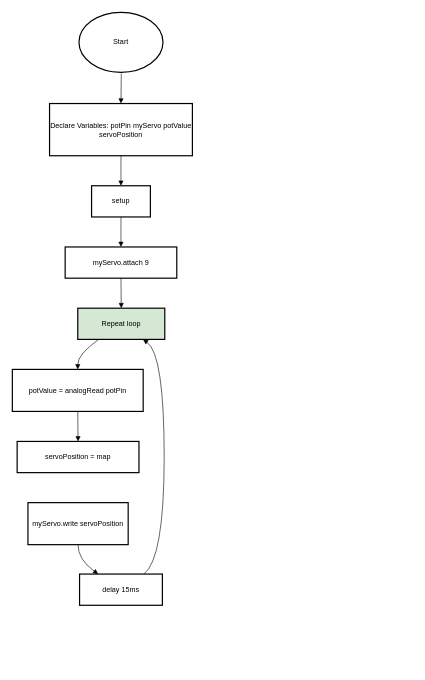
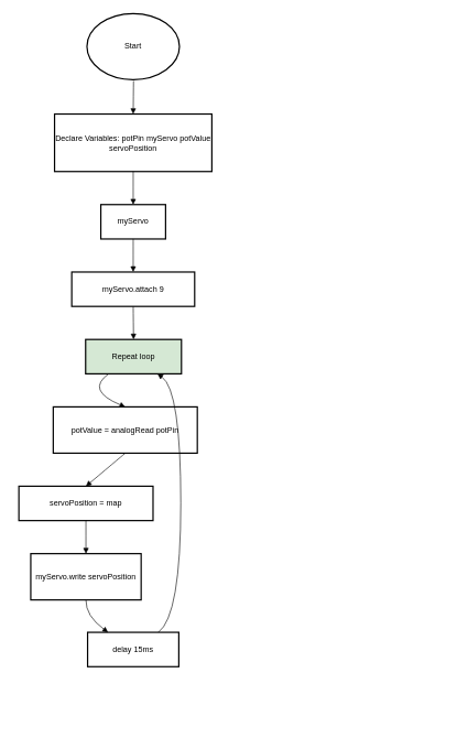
  <mxCell id="0" />
  <mxCell id="1" parent="0" />
  <mxCell id="2" value="" style="curved=1;startArrow=none;endArrow=block;exitX=1;exitY=0.23;entryX=1;entryY=0.66;rounded=0;" edge="1" parent="1"><mxGeometry relative="1" as="geometry"><Array as="points"><mxPoint x="686" y="1111" /><mxPoint x="686" y="404" /></Array><mxPoint x="505.455" y="346.045" as="targetPoint" /></mxGeometry></mxCell>
  <mxCell id="3" value="Declare Variables: potPin myServo potValue servoPosition" style="whiteSpace=wrap;strokeWidth=2;" vertex="1" parent="1"><mxGeometry x="82" y="172" width="238" height="87" as="geometry" /></mxCell>
- <mxCell id="4" value="setup" style="whiteSpace=wrap;strokeWidth=2;" vertex="1" parent="1"><mxGeometry x="152" y="309" width="98" height="52" as="geometry" /></mxCell>
+ <mxCell id="4" value="myServo" style="whiteSpace=wrap;strokeWidth=2;" vertex="1" parent="1"><mxGeometry x="152" y="309" width="98" height="52" as="geometry" /></mxCell>
  <mxCell id="5" value="myServo.attach 9" style="whiteSpace=wrap;strokeWidth=2;" vertex="1" parent="1"><mxGeometry x="108" y="411" width="186" height="52" as="geometry" /></mxCell>
  <mxCell id="6" value="Repeat loop" style="whiteSpace=wrap;strokeWidth=2;fillColor=#d5e8d4;" vertex="1" parent="1"><mxGeometry x="129" y="513" width="145" height="52" as="geometry" /></mxCell>
- <mxCell id="7" value="potValue = analogRead potPin" style="whiteSpace=wrap;strokeWidth=2;" vertex="1" parent="1"><mxGeometry x="20" y="615" width="218" height="70" as="geometry" /></mxCell>
+ <mxCell id="7" value="potValue = analogRead potPin" style="whiteSpace=wrap;strokeWidth=2;" vertex="1" parent="1"><mxGeometry x="80" y="615" width="218" height="70" as="geometry" /></mxCell>
  <mxCell id="8" value="servoPosition = map" style="whiteSpace=wrap;strokeWidth=2;" vertex="1" parent="1"><mxGeometry x="28" y="735" width="203" height="52" as="geometry" /></mxCell>
  <mxCell id="9" value="myServo.write servoPosition" style="whiteSpace=wrap;strokeWidth=2;" vertex="1" parent="1"><mxGeometry x="46" y="837" width="167" height="70" as="geometry" /></mxCell>
  <mxCell id="10" value="delay 15ms" style="whiteSpace=wrap;strokeWidth=2;" vertex="1" parent="1"><mxGeometry x="132" y="956" width="138" height="52" as="geometry" /></mxCell>
  <mxCell id="11" value="" style="curved=1;startArrow=none;endArrow=block;exitX=0.5;exitY=1;entryX=0.5;entryY=0;rounded=0;" edge="1" parent="1" target="3"><mxGeometry relative="1" as="geometry"><Array as="points" /><mxPoint x="201.5" y="122" as="sourcePoint" /></mxGeometry></mxCell>
  <mxCell id="12" value="" style="curved=1;startArrow=none;endArrow=block;exitX=0.5;exitY=1;entryX=0.5;entryY=0;rounded=0;" edge="1" parent="1" source="3" target="4"><mxGeometry relative="1" as="geometry"><Array as="points" /></mxGeometry></mxCell>
  <mxCell id="13" value="" style="curved=1;startArrow=none;endArrow=block;exitX=0.5;exitY=1;entryX=0.5;entryY=0;rounded=0;" edge="1" parent="1" source="4" target="5"><mxGeometry relative="1" as="geometry"><Array as="points" /></mxGeometry></mxCell>
  <mxCell id="14" value="" style="curved=1;startArrow=none;endArrow=block;exitX=0.5;exitY=1;entryX=0.5;entryY=0;rounded=0;" edge="1" parent="1" source="5" target="6"><mxGeometry relative="1" as="geometry"><Array as="points" /></mxGeometry></mxCell>
  <mxCell id="15" value="" style="curved=1;startArrow=none;endArrow=block;exitX=0.24;exitY=1;entryX=0.5;entryY=0;rounded=0;" edge="1" parent="1" source="6" target="7"><mxGeometry relative="1" as="geometry"><Array as="points"><mxPoint x="129" y="590" /></Array></mxGeometry></mxCell>
  <mxCell id="16" value="" style="curved=1;startArrow=none;endArrow=block;exitX=0.5;exitY=1;entryX=0.5;entryY=0;rounded=0;" edge="1" parent="1" source="7" target="8"><mxGeometry relative="1" as="geometry"><Array as="points" /></mxGeometry></mxCell>
+ <mxCell id="17" value="" style="curved=1;startArrow=none;endArrow=block;exitX=0.5;exitY=1;entryX=0.5;entryY=0;rounded=0;" edge="1" parent="1" source="8" target="9"><mxGeometry relative="1" as="geometry"><Array as="points" /></mxGeometry></mxCell>
  <mxCell id="18" value="" style="curved=1;startArrow=none;endArrow=block;exitX=0.5;exitY=0.99;entryX=0.23;entryY=0.01;rounded=0;" edge="1" parent="1" source="9" target="10"><mxGeometry relative="1" as="geometry"><Array as="points"><mxPoint x="129" y="931" /></Array></mxGeometry></mxCell>
  <mxCell id="19" value="" style="curved=1;startArrow=none;endArrow=block;exitX=0.77;exitY=0.01;entryX=0.75;entryY=1;rounded=0;" edge="1" parent="1" source="10" target="6"><mxGeometry relative="1" as="geometry"><Array as="points"><mxPoint x="273" y="931" /><mxPoint x="273" y="590" /></Array></mxGeometry></mxCell>
  <mxCell id="20" value="Start" style="strokeWidth=2;html=1;shape=mxgraph.flowchart.start_2;whiteSpace=wrap;" vertex="1" parent="1"><mxGeometry x="131" y="20" width="140" height="100" as="geometry" /></mxCell>
